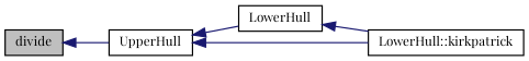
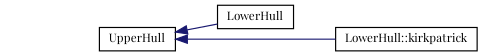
  digraph {
    fontname="Playfair Display"
    rankdir=LR
    node [color=black fillcolor=white fontname="Playfair Display" fontsize=10 shape=record style=filled]
    edge [color=midnightblue dir=back fontname="Playfair Display" fontsize=10 labelfontname=Helvetica labelfontsize=10 style=solid]
-   n1 [fillcolor=grey75 fontcolor=black height=0.2 label=divide width=0.4]
    n2 [height=0.2 label=UpperHull width=0.4]
    n3 [height=0.2 label=LowerHull width=0.4]
    n4 [height=0.2 label="LowerHull::kirkpatrick" width=0.4]
-   n1 -> n2
    n2 -> n3
    n2 -> n4
-   n3 -> n4
  }
